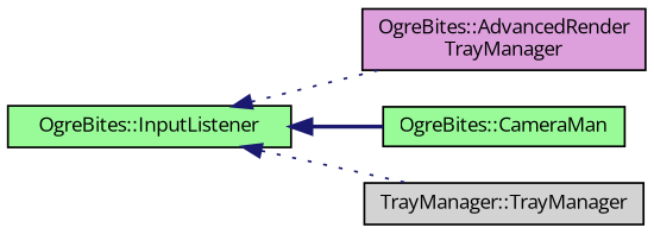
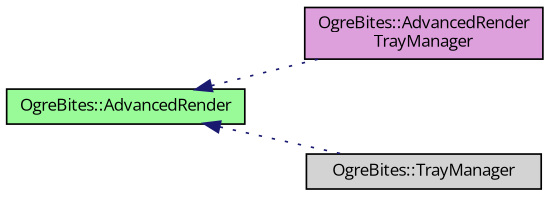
  digraph {
    fontname="Open Sans"
    rankdir=LR
    node [color=black fillcolor=palegreen fontname="Open Sans" fontsize=10 shape=record style=filled]
    edge [color=midnightblue dir=back fontname="Open Sans" fontsize=10 labelfontname=Helvetica labelfontsize=10 style=dotted]
-   n1 [fontcolor=black height=0.2 label="OgreBites::InputListener" width=0.4]
+   n1 [fontcolor=black height=0.2 label="OgreBites::AdvancedRender" width=0.4]
    n2 [fillcolor=plum height=0.2 label="OgreBites::AdvancedRender\lTrayManager" width=0.4]
-   n3 [height=0.2 label="OgreBites::CameraMan" width=0.4]
-   n4 [fillcolor=lightgrey height=0.2 label="TrayManager::TrayManager" width=0.4]
+   n4 [fillcolor=lightgrey height=0.2 label="OgreBites::TrayManager" width=0.4]
    n1 -> n2
-   n1 -> n3 [style=bold]
    n1 -> n4
  }
